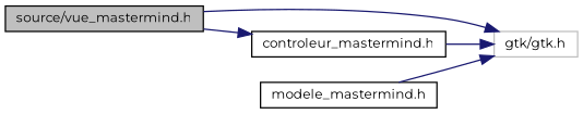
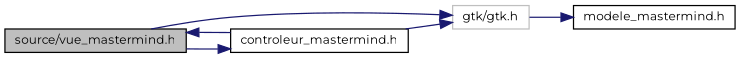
  digraph {
    fontname=Montserrat
    rankdir=LR
    node [color=black fillcolor=white fontname=Montserrat fontsize=10 shape=record style=filled]
    edge [color=midnightblue fontname=Montserrat fontsize=10 labelfontname=Helvetica labelfontsize=10 style=solid]
    n1 [fillcolor=grey75 fontcolor=black height=0.2 label="source/vue_mastermind.h" width=0.4]
    n2 [color=grey75 height=0.2 label="gtk/gtk.h" width=0.4]
    n3 [height=0.2 label="controleur_mastermind.h" width=0.4]
    n4 [height=0.2 label="modele_mastermind.h" width=0.4]
    n1 -> n2
    n1 -> n3
+   n3 -> n1
    n3 -> n2
-   n4 -> n2
+   n2 -> n4
  }
